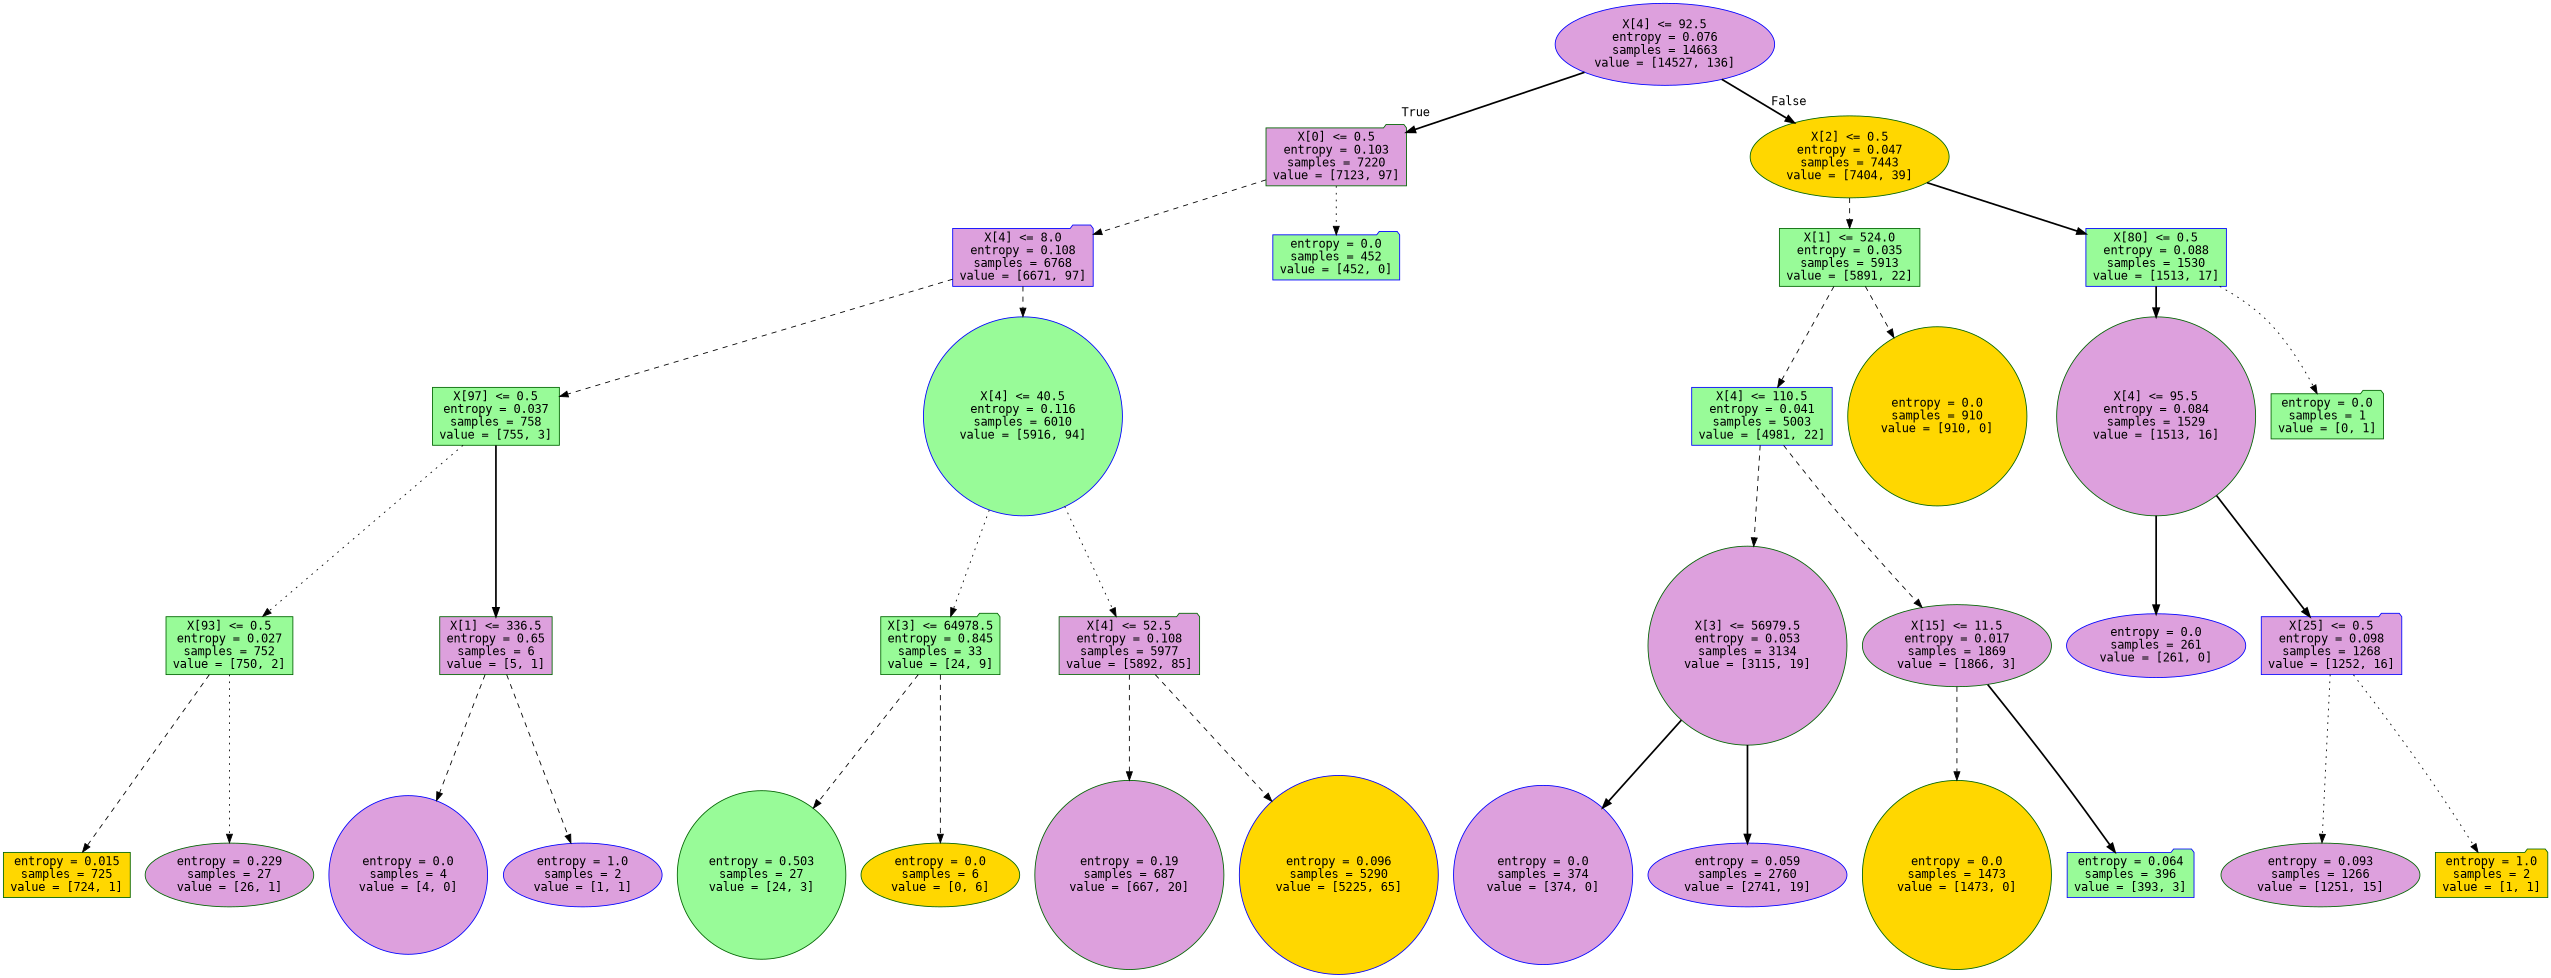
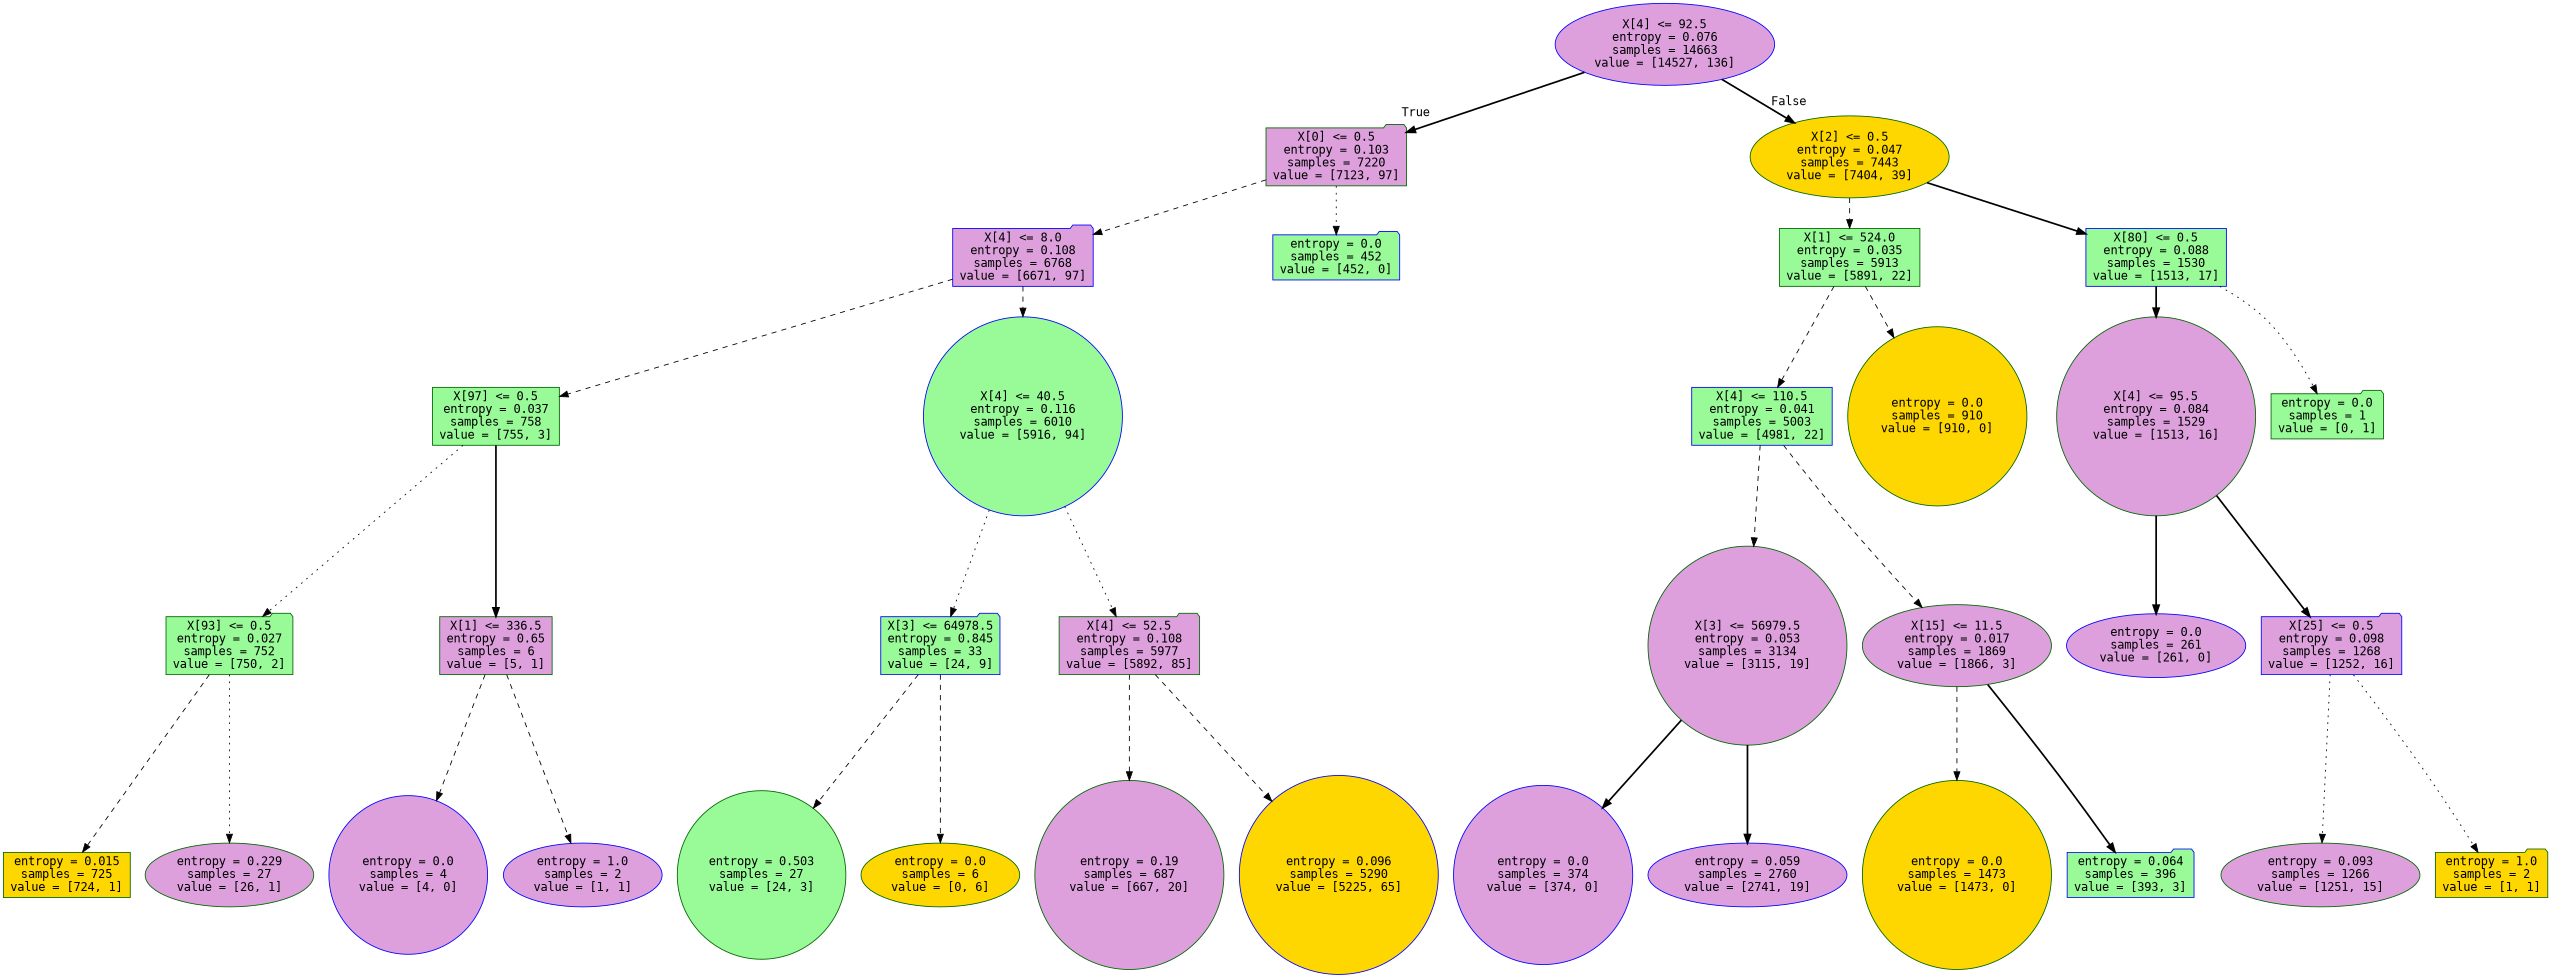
  digraph {
    fontname="DejaVu Sans Mono"
    node [color=darkgreen fillcolor=plum fontname="DejaVu Sans Mono" shape=circle style=filled]
    edge [fontname="DejaVu Sans Mono" style=dashed]
    n1 [color=blue label="X[4] <= 92.5\nentropy = 0.076\nsamples = 14663\nvalue = [14527, 136]" shape=ellipse]
    n2 [label="X[0] <= 0.5\nentropy = 0.103\nsamples = 7220\nvalue = [7123, 97]" shape=folder]
    n3 [fillcolor=gold label="X[2] <= 0.5\nentropy = 0.047\nsamples = 7443\nvalue = [7404, 39]" shape=ellipse]
    n4 [color=blue label="X[4] <= 8.0\nentropy = 0.108\nsamples = 6768\nvalue = [6671, 97]" shape=folder]
    n5 [color=blue fillcolor=palegreen label="entropy = 0.0\nsamples = 452\nvalue = [452, 0]" shape=folder]
    n6 [fillcolor=palegreen label="X[1] <= 524.0\nentropy = 0.035\nsamples = 5913\nvalue = [5891, 22]" shape=box]
    n7 [color=blue fillcolor=palegreen label="X[80] <= 0.5\nentropy = 0.088\nsamples = 1530\nvalue = [1513, 17]" shape=box]
    n8 [fillcolor=palegreen label="X[97] <= 0.5\nentropy = 0.037\nsamples = 758\nvalue = [755, 3]" shape=box]
    n9 [color=blue fillcolor=palegreen label="X[4] <= 40.5\nentropy = 0.116\nsamples = 6010\nvalue = [5916, 94]"]
-   n10 [fillcolor=palegreen label="X[93] <= 0.5\nentropy = 0.027\nsamples = 752\nvalue = [750, 2]" shape=box]
+   n10 [fillcolor=palegreen label="X[93] <= 0.5\nentropy = 0.027\nsamples = 752\nvalue = [750, 2]" shape=folder]
    n11 [label="X[1] <= 336.5\nentropy = 0.65\nsamples = 6\nvalue = [5, 1]" shape=box]
-   n12 [fillcolor=palegreen label="X[3] <= 64978.5\nentropy = 0.845\nsamples = 33\nvalue = [24, 9]" shape=folder]
+   n12 [color=blue fillcolor=palegreen label="X[3] <= 64978.5\nentropy = 0.845\nsamples = 33\nvalue = [24, 9]" shape=folder]
    n13 [label="X[4] <= 52.5\nentropy = 0.108\nsamples = 5977\nvalue = [5892, 85]" shape=folder]
    n14 [fillcolor=gold label="entropy = 0.015\nsamples = 725\nvalue = [724, 1]" shape=box]
    n15 [label="entropy = 0.229\nsamples = 27\nvalue = [26, 1]" shape=ellipse]
    n16 [color=blue label="entropy = 0.0\nsamples = 4\nvalue = [4, 0]"]
    n17 [color=blue label="entropy = 1.0\nsamples = 2\nvalue = [1, 1]" shape=ellipse]
    n18 [fillcolor=palegreen label="entropy = 0.503\nsamples = 27\nvalue = [24, 3]"]
    n19 [fillcolor=gold label="entropy = 0.0\nsamples = 6\nvalue = [0, 6]" shape=ellipse]
    n20 [label="entropy = 0.19\nsamples = 687\nvalue = [667, 20]"]
    n21 [color=blue fillcolor=gold label="entropy = 0.096\nsamples = 5290\nvalue = [5225, 65]"]
    n22 [color=blue fillcolor=palegreen label="X[4] <= 110.5\nentropy = 0.041\nsamples = 5003\nvalue = [4981, 22]" shape=box]
    n23 [fillcolor=gold label="entropy = 0.0\nsamples = 910\nvalue = [910, 0]"]
    n24 [label="X[4] <= 95.5\nentropy = 0.084\nsamples = 1529\nvalue = [1513, 16]"]
    n25 [fillcolor=palegreen label="entropy = 0.0\nsamples = 1\nvalue = [0, 1]" shape=folder]
    n26 [label="X[3] <= 56979.5\nentropy = 0.053\nsamples = 3134\nvalue = [3115, 19]"]
    n27 [label="X[15] <= 11.5\nentropy = 0.017\nsamples = 1869\nvalue = [1866, 3]" shape=ellipse]
    n28 [color=blue label="entropy = 0.0\nsamples = 374\nvalue = [374, 0]"]
    n29 [color=blue label="entropy = 0.059\nsamples = 2760\nvalue = [2741, 19]" shape=ellipse]
    n30 [fillcolor=gold label="entropy = 0.0\nsamples = 1473\nvalue = [1473, 0]"]
    n31 [color=blue fillcolor=palegreen label="entropy = 0.064\nsamples = 396\nvalue = [393, 3]" shape=folder]
    n32 [color=blue label="entropy = 0.0\nsamples = 261\nvalue = [261, 0]" shape=ellipse]
    n33 [color=blue label="X[25] <= 0.5\nentropy = 0.098\nsamples = 1268\nvalue = [1252, 16]" shape=folder]
    n34 [label="entropy = 0.093\nsamples = 1266\nvalue = [1251, 15]" shape=ellipse]
    n35 [fillcolor=gold label="entropy = 1.0\nsamples = 2\nvalue = [1, 1]" shape=folder]
    n1 -> n2 [headlabel=True labelangle=45 labeldistance=2.5 style=bold]
    n1 -> n3 [headlabel=False labelangle=-45 labeldistance=2.5 style=bold]
    n2 -> n4
    n2 -> n5 [style=dotted]
    n3 -> n6
    n3 -> n7 [style=bold]
    n4 -> n8
    n4 -> n9
    n6 -> n22
    n6 -> n23
    n7 -> n24 [style=bold]
    n7 -> n25 [style=dotted]
    n8 -> n10 [style=dotted]
    n8 -> n11 [style=bold]
    n9 -> n12 [style=dotted]
    n9 -> n13 [style=dotted]
    n10 -> n14
    n10 -> n15 [style=dotted]
    n11 -> n16
    n11 -> n17
    n12 -> n18
    n12 -> n19
    n13 -> n20
    n13 -> n21
    n22 -> n26
    n22 -> n27
    n24 -> n32 [style=bold]
    n24 -> n33 [style=bold]
    n26 -> n28 [style=bold]
    n26 -> n29 [style=bold]
    n27 -> n30
    n27 -> n31 [style=bold]
    n33 -> n34 [style=dotted]
    n33 -> n35 [style=dotted]
  }
